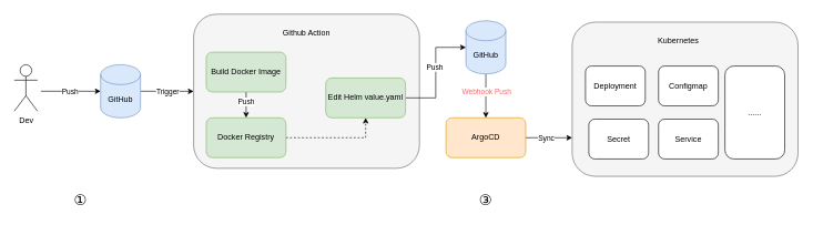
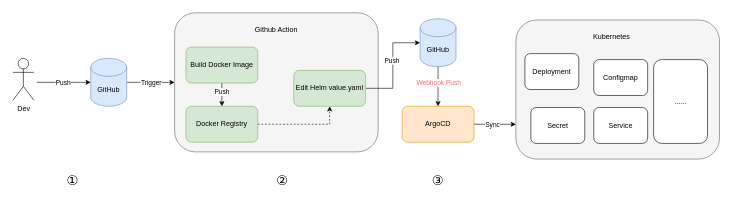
  <mxCell id="0" />
  <mxCell id="1" parent="0" />
  <mxCell id="2" value="Dev" style="shape=umlActor;verticalLabelPosition=bottom;verticalAlign=top;html=1;outlineConnect=0;" parent="1" vertex="1"><mxGeometry x="20" y="97" width="35" height="70" as="geometry" /></mxCell>
  <mxCell id="3" value="" style="endArrow=classic;html=1;rounded=0;" parent="1" target="7" edge="1"><mxGeometry width="50" height="50" relative="1" as="geometry"><mxPoint x="60" y="137" as="sourcePoint" /><mxPoint x="150" y="137" as="targetPoint" /></mxGeometry></mxCell>
  <mxCell id="4" value="Push" style="edgeLabel;html=1;align=center;verticalAlign=middle;resizable=0;points=[];" parent="3" vertex="1" connectable="0"><mxGeometry x="-0.054" relative="1" as="geometry"><mxPoint as="offset" /></mxGeometry></mxCell>
  <mxCell id="5" style="edgeStyle=orthogonalEdgeStyle;rounded=0;orthogonalLoop=1;jettySize=auto;html=1;exitX=1;exitY=0.5;exitDx=0;exitDy=0;exitPerimeter=0;" parent="1" source="7" target="8" edge="1"><mxGeometry relative="1" as="geometry"><mxPoint x="300" y="137" as="targetPoint" /></mxGeometry></mxCell>
  <mxCell id="6" value="Trigger" style="edgeLabel;html=1;align=center;verticalAlign=middle;resizable=0;points=[];" parent="5" vertex="1" connectable="0"><mxGeometry x="0.029" relative="1" as="geometry"><mxPoint as="offset" /></mxGeometry></mxCell>
  <mxCell id="7" value="GitHub" style="shape=cylinder3;whiteSpace=wrap;html=1;boundedLbl=1;backgroundOutline=1;size=15;fillColor=#dae8fc;strokeColor=#6c8ebf;" parent="1" vertex="1"><mxGeometry x="150" y="97" width="60" height="80" as="geometry" /></mxCell>
  <mxCell id="8" value="" style="rounded=1;whiteSpace=wrap;html=1;fillColor=#f5f5f5;strokeColor=#666666;fontColor=#333333;" parent="1" vertex="1"><mxGeometry x="290" y="20.87" width="340" height="232.25" as="geometry" /></mxCell>
  <mxCell id="9" value="Github Action" style="text;html=1;strokeColor=none;fillColor=none;align=center;verticalAlign=middle;whiteSpace=wrap;rounded=0;" parent="1" vertex="1"><mxGeometry x="415" y="34.37" width="90" height="30" as="geometry" /></mxCell>
  <mxCell id="10" style="edgeStyle=none;rounded=0;orthogonalLoop=1;jettySize=auto;html=1;exitX=0.5;exitY=1;exitDx=0;exitDy=0;entryX=0.5;entryY=0;entryDx=0;entryDy=0;" parent="1" source="12" target="14" edge="1"><mxGeometry relative="1" as="geometry" /></mxCell>
  <mxCell id="11" value="Push" style="edgeLabel;html=1;align=center;verticalAlign=middle;resizable=0;points=[];" parent="10" vertex="1" connectable="0"><mxGeometry x="-0.273" y="-1" relative="1" as="geometry"><mxPoint as="offset" /></mxGeometry></mxCell>
  <mxCell id="12" value="Build Docker Image" style="rounded=1;whiteSpace=wrap;html=1;fillColor=#d5e8d4;strokeColor=#82b366;" parent="1" vertex="1"><mxGeometry x="309" y="78.12" width="120" height="60" as="geometry" /></mxCell>
  <mxCell id="13" style="edgeStyle=orthogonalEdgeStyle;rounded=0;orthogonalLoop=1;jettySize=auto;html=1;exitX=1;exitY=0.5;exitDx=0;exitDy=0;entryX=0.5;entryY=1;entryDx=0;entryDy=0;dashed=1;" parent="1" source="14" target="17" edge="1"><mxGeometry relative="1" as="geometry" /></mxCell>
  <mxCell id="14" value="Docker Registry" style="rounded=1;whiteSpace=wrap;html=1;fillColor=#d5e8d4;strokeColor=#82b366;" parent="1" vertex="1"><mxGeometry x="309" y="177" width="120" height="60" as="geometry" /></mxCell>
  <mxCell id="15" style="edgeStyle=orthogonalEdgeStyle;rounded=0;orthogonalLoop=1;jettySize=auto;html=1;exitX=1;exitY=0.5;exitDx=0;exitDy=0;entryX=0;entryY=0.5;entryDx=0;entryDy=0;entryPerimeter=0;" parent="1" source="17" target="20" edge="1"><mxGeometry relative="1" as="geometry" /></mxCell>
  <mxCell id="16" value="Push" style="edgeLabel;html=1;align=center;verticalAlign=middle;resizable=0;points=[];" parent="15" vertex="1" connectable="0"><mxGeometry x="0.104" y="2" relative="1" as="geometry"><mxPoint as="offset" /></mxGeometry></mxCell>
  <mxCell id="17" value="Edit Helm value.yaml" style="rounded=1;whiteSpace=wrap;html=1;fillColor=#d5e8d4;strokeColor=#82b366;" parent="1" vertex="1"><mxGeometry x="489" y="117" width="120" height="60" as="geometry" /></mxCell>
  <mxCell id="18" style="edgeStyle=orthogonalEdgeStyle;rounded=0;orthogonalLoop=1;jettySize=auto;html=1;exitX=0.5;exitY=1;exitDx=0;exitDy=0;exitPerimeter=0;entryX=0.5;entryY=0;entryDx=0;entryDy=0;" edge="1" parent="1" source="20" target="23"><mxGeometry relative="1" as="geometry" /></mxCell>
  <mxCell id="19" value="Webhook Push" style="edgeLabel;html=1;align=center;verticalAlign=middle;resizable=0;points=[];fontColor=#FF6666;" vertex="1" connectable="0" parent="18"><mxGeometry x="-0.18" relative="1" as="geometry"><mxPoint as="offset" /></mxGeometry></mxCell>
  <mxCell id="20" value="GitHub" style="shape=cylinder3;whiteSpace=wrap;html=1;boundedLbl=1;backgroundOutline=1;size=15;fillColor=#dae8fc;strokeColor=#6c8ebf;" parent="1" vertex="1"><mxGeometry x="700" y="30.88" width="60" height="80" as="geometry" /></mxCell>
  <mxCell id="21" style="edgeStyle=orthogonalEdgeStyle;rounded=0;orthogonalLoop=1;jettySize=auto;html=1;exitX=1;exitY=0.5;exitDx=0;exitDy=0;entryX=0;entryY=0.75;entryDx=0;entryDy=0;" parent="1" source="23" target="24" edge="1"><mxGeometry relative="1" as="geometry" /></mxCell>
  <mxCell id="22" value="Sync" style="edgeLabel;html=1;align=center;verticalAlign=middle;resizable=0;points=[];" parent="21" vertex="1" connectable="0"><mxGeometry x="0.186" y="-1" relative="1" as="geometry"><mxPoint x="-11" y="-1" as="offset" /></mxGeometry></mxCell>
  <mxCell id="23" value="ArgoCD" style="rounded=1;whiteSpace=wrap;html=1;labelBackgroundColor=none;fillColor=#ffe6cc;strokeColor=#d79b00;" parent="1" vertex="1"><mxGeometry x="670" y="177.01" width="120" height="60" as="geometry" /></mxCell>
  <mxCell id="24" value="" style="rounded=1;whiteSpace=wrap;html=1;fillColor=#f5f5f5;strokeColor=#666666;fontColor=#333333;" parent="1" vertex="1"><mxGeometry x="860" y="32.88" width="340" height="232.25" as="geometry" /></mxCell>
  <mxCell id="25" value="Kubernetes" style="text;html=1;strokeColor=none;fillColor=none;align=center;verticalAlign=middle;whiteSpace=wrap;rounded=0;" parent="1" vertex="1"><mxGeometry x="975" y="46.38" width="90" height="30" as="geometry" /></mxCell>
- <mxCell id="26" value="Deployment" style="rounded=1;whiteSpace=wrap;html=1;labelBackgroundColor=none;" parent="1" vertex="1"><mxGeometry x="880" y="99.01" width="90" height="60" as="geometry" /></mxCell>
+ <mxCell id="26" value="Deployment" style="rounded=1;whiteSpace=wrap;html=1;labelBackgroundColor=none;" parent="1" vertex="1"><mxGeometry x="875" y="89.01" width="90" height="60" as="geometry" /></mxCell>
  <mxCell id="27" value="Configmap" style="rounded=1;whiteSpace=wrap;html=1;labelBackgroundColor=none;" parent="1" vertex="1"><mxGeometry x="990" y="99.01" width="90" height="60" as="geometry" /></mxCell>
  <mxCell id="28" value="Secret" style="rounded=1;whiteSpace=wrap;html=1;labelBackgroundColor=none;" parent="1" vertex="1"><mxGeometry x="885" y="179.01" width="90" height="60" as="geometry" /></mxCell>
  <mxCell id="29" value="Service" style="rounded=1;whiteSpace=wrap;html=1;labelBackgroundColor=none;" parent="1" vertex="1"><mxGeometry x="990" y="179.01" width="90" height="60" as="geometry" /></mxCell>
  <mxCell id="30" value="......" style="rounded=1;whiteSpace=wrap;html=1;labelBackgroundColor=none;" parent="1" vertex="1"><mxGeometry x="1090" y="99.01" width="90" height="140" as="geometry" /></mxCell>
  <mxCell id="31" value="①" style="text;html=1;strokeColor=none;fillColor=none;align=center;verticalAlign=middle;whiteSpace=wrap;rounded=0;labelBackgroundColor=none;fontSize=22;" parent="1" vertex="1"><mxGeometry x="90" y="287" width="60" height="30" as="geometry" /></mxCell>
+ <mxCell id="32" value="②" style="text;html=1;strokeColor=none;fillColor=none;align=center;verticalAlign=middle;whiteSpace=wrap;rounded=0;labelBackgroundColor=none;fontSize=22;" parent="1" vertex="1"><mxGeometry x="440" y="287" width="60" height="30" as="geometry" /></mxCell>
  <mxCell id="33" value="③" style="text;html=1;strokeColor=none;fillColor=none;align=center;verticalAlign=middle;whiteSpace=wrap;rounded=0;labelBackgroundColor=none;fontSize=22;" parent="1" vertex="1"><mxGeometry x="700" y="287" width="60" height="30" as="geometry" /></mxCell>
